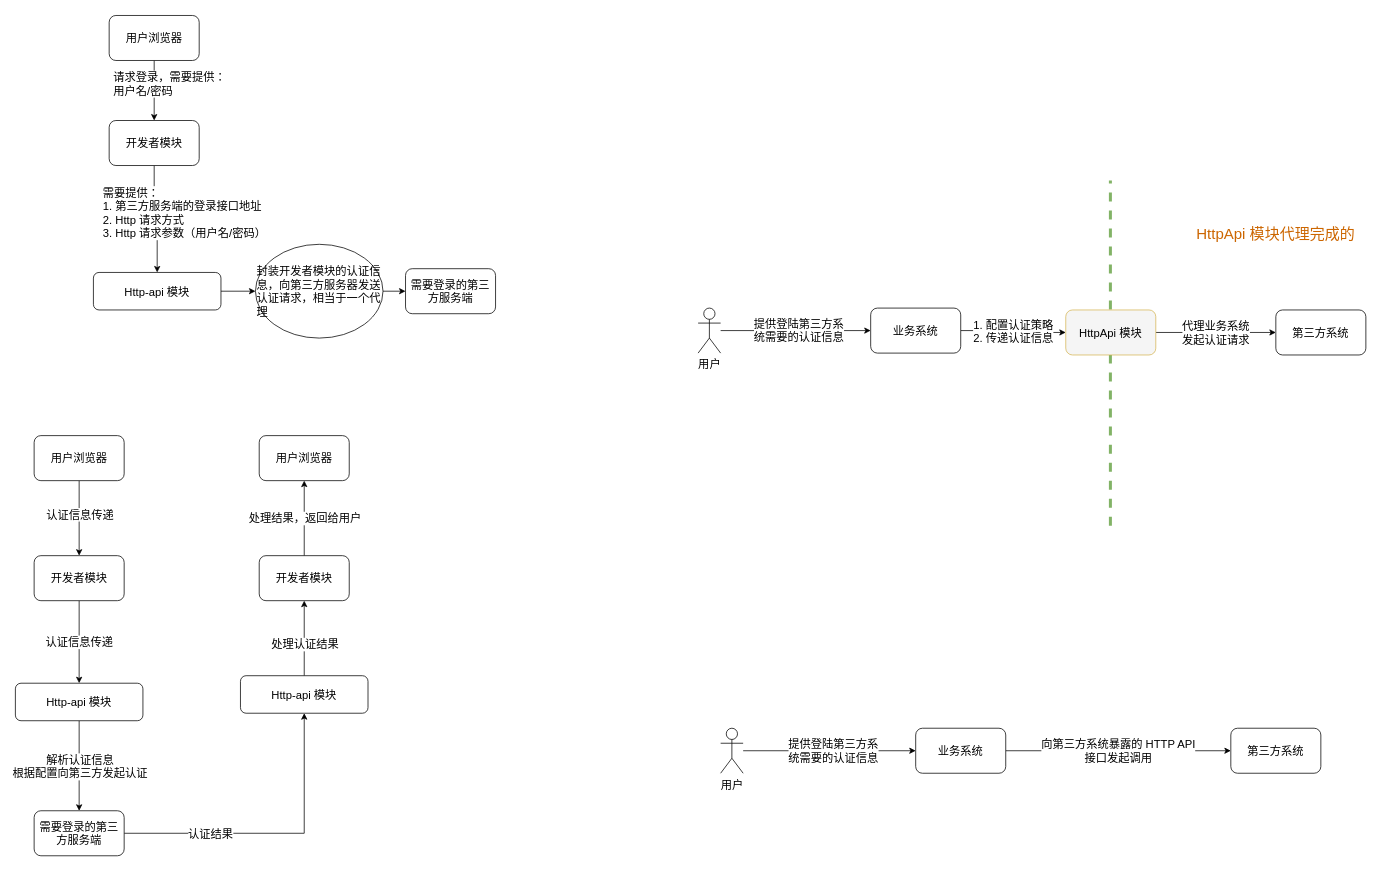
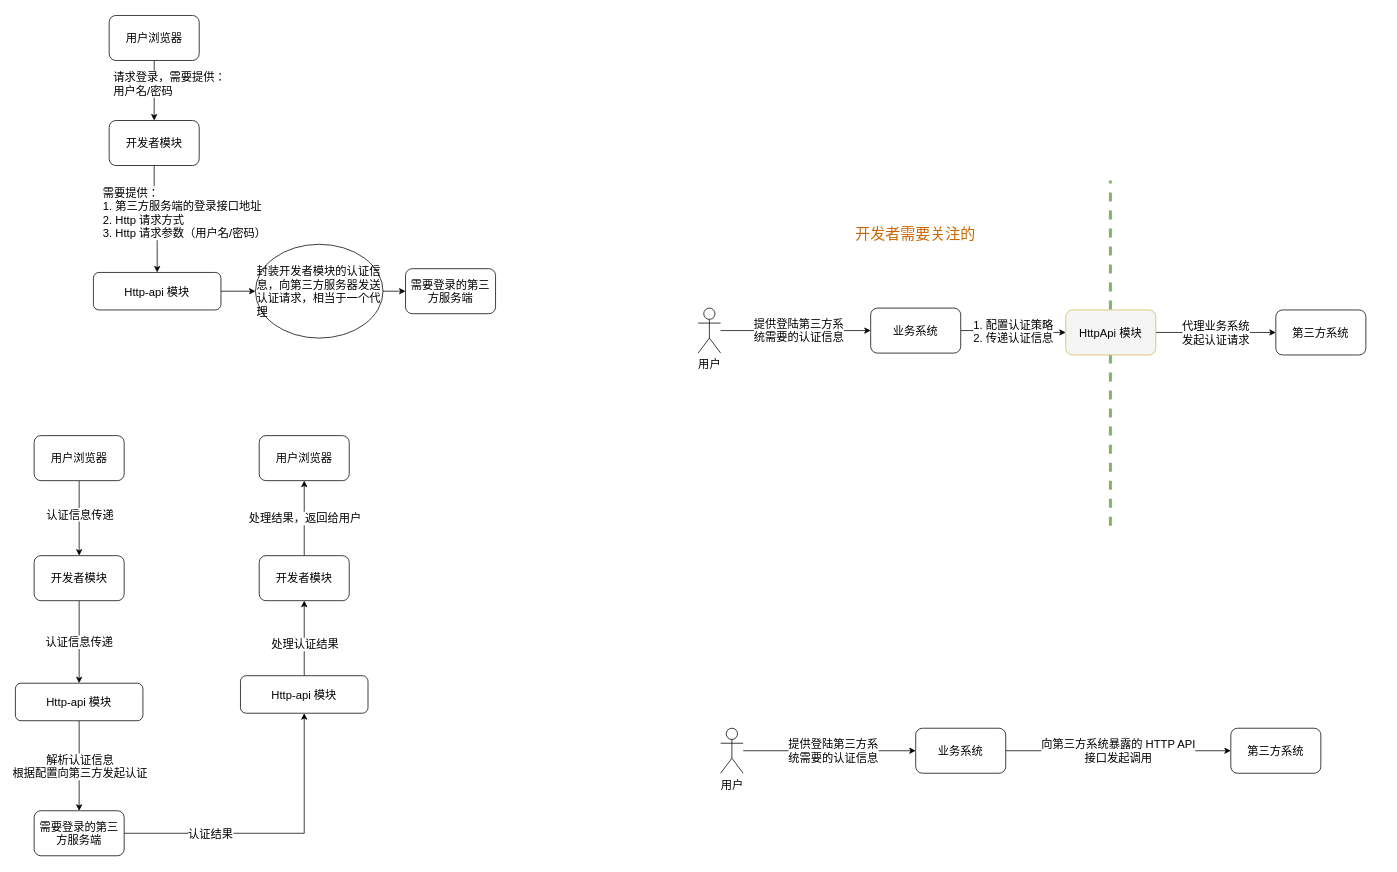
  <mxCell id="0" />
  <mxCell id="1" parent="0" />
  <mxCell id="2" value="" style="endArrow=none;dashed=1;html=1;strokeWidth=4;fontSize=15;fillColor=#d5e8d4;strokeColor=#82b366;" parent="1" edge="1"><mxGeometry width="50" height="50" relative="1" as="geometry"><mxPoint x="1479.5" y="700" as="sourcePoint" /><mxPoint x="1479.5" y="240" as="targetPoint" /></mxGeometry></mxCell>
  <mxCell id="3" style="edgeStyle=orthogonalEdgeStyle;rounded=0;orthogonalLoop=1;jettySize=auto;html=1;fontSize=15;" parent="1" source="5" target="7" edge="1"><mxGeometry relative="1" as="geometry" /></mxCell>
  <mxCell id="4" value="需要提供：&lt;br style=&quot;font-size: 15px;&quot;&gt;1. 第三方服务端的登录接口地址&lt;br style=&quot;font-size: 15px;&quot;&gt;2. Http 请求方式&lt;br style=&quot;font-size: 15px;&quot;&gt;3. Http 请求参数（用户名/密码）" style="edgeLabel;html=1;align=left;verticalAlign=middle;resizable=0;points=[];fontSize=15;" parent="3" vertex="1" connectable="0"><mxGeometry x="-0.154" relative="1" as="geometry"><mxPoint x="-70" as="offset" /></mxGeometry></mxCell>
  <mxCell id="5" value="开发者模块" style="rounded=1;whiteSpace=wrap;html=1;fontSize=15;" parent="1" vertex="1"><mxGeometry x="145" y="160" width="120" height="60" as="geometry" /></mxCell>
  <mxCell id="6" style="edgeStyle=orthogonalEdgeStyle;rounded=0;orthogonalLoop=1;jettySize=auto;html=1;entryX=0;entryY=0.5;entryDx=0;entryDy=0;fontSize=15;" parent="1" source="7" target="13" edge="1"><mxGeometry relative="1" as="geometry" /></mxCell>
  <mxCell id="7" value="Http-api 模块" style="rounded=1;whiteSpace=wrap;html=1;fontSize=15;" parent="1" vertex="1"><mxGeometry x="124" y="362.5" width="170" height="50" as="geometry" /></mxCell>
  <mxCell id="8" value="需要登录的第三方服务端" style="rounded=1;whiteSpace=wrap;html=1;fontSize=15;" parent="1" vertex="1"><mxGeometry x="540" y="357.5" width="120" height="60" as="geometry" /></mxCell>
  <mxCell id="9" style="edgeStyle=orthogonalEdgeStyle;rounded=0;orthogonalLoop=1;jettySize=auto;html=1;fontSize=15;" parent="1" source="11" target="5" edge="1"><mxGeometry relative="1" as="geometry" /></mxCell>
  <mxCell id="10" value="请求登录，需要提供：&lt;br style=&quot;font-size: 15px;&quot;&gt;用户名/密码" style="edgeLabel;html=1;align=left;verticalAlign=middle;resizable=0;points=[];fontSize=15;" parent="9" vertex="1" connectable="0"><mxGeometry x="-0.354" y="1" relative="1" as="geometry"><mxPoint x="-57" y="4" as="offset" /></mxGeometry></mxCell>
  <mxCell id="11" value="用户浏览器" style="rounded=1;whiteSpace=wrap;html=1;fontSize=15;" parent="1" vertex="1"><mxGeometry x="145" y="20" width="120" height="60" as="geometry" /></mxCell>
  <mxCell id="12" style="edgeStyle=orthogonalEdgeStyle;rounded=0;orthogonalLoop=1;jettySize=auto;html=1;exitX=1;exitY=0.5;exitDx=0;exitDy=0;entryX=0;entryY=0.5;entryDx=0;entryDy=0;fontSize=15;" parent="1" source="13" target="8" edge="1"><mxGeometry relative="1" as="geometry" /></mxCell>
  <mxCell id="13" value="&lt;font style=&quot;font-size: 15px;&quot;&gt;封装开发者模块的认证信息，向第三方服务器发送认证请求，相当于一个代理&lt;/font&gt;" style="ellipse;whiteSpace=wrap;html=1;align=left;fontSize=15;" parent="1" vertex="1"><mxGeometry x="340" y="325" width="170" height="125" as="geometry" /></mxCell>
  <mxCell id="14" style="edgeStyle=orthogonalEdgeStyle;rounded=0;orthogonalLoop=1;jettySize=auto;html=1;entryX=0.5;entryY=0;entryDx=0;entryDy=0;fontSize=15;" parent="1" source="16" target="18" edge="1"><mxGeometry relative="1" as="geometry" /></mxCell>
  <mxCell id="15" value="认证信息传递" style="edgeLabel;html=1;align=center;verticalAlign=middle;resizable=0;points=[];fontSize=15;" parent="14" vertex="1" connectable="0"><mxGeometry x="-0.399" y="-1" relative="1" as="geometry"><mxPoint x="1" y="14" as="offset" /></mxGeometry></mxCell>
  <mxCell id="16" value="用户浏览器" style="rounded=1;whiteSpace=wrap;html=1;fontSize=15;" parent="1" vertex="1"><mxGeometry x="45" y="580" width="120" height="60" as="geometry" /></mxCell>
  <mxCell id="17" value="&lt;font style=&quot;font-size: 15px&quot;&gt;认证信息传递&lt;/font&gt;" style="edgeStyle=orthogonalEdgeStyle;rounded=0;orthogonalLoop=1;jettySize=auto;html=1;" edge="1" parent="1" source="18" target="21"><mxGeometry relative="1" as="geometry" /></mxCell>
  <mxCell id="18" value="开发者模块" style="rounded=1;whiteSpace=wrap;html=1;fontSize=15;" parent="1" vertex="1"><mxGeometry x="45" y="740" width="120" height="60" as="geometry" /></mxCell>
  <mxCell id="19" style="edgeStyle=orthogonalEdgeStyle;rounded=0;orthogonalLoop=1;jettySize=auto;html=1;fontSize=15;" parent="1" source="21" target="24" edge="1"><mxGeometry relative="1" as="geometry" /></mxCell>
  <mxCell id="20" value="解析认证信息&lt;br&gt;根据配置向第三方发起认证" style="edgeLabel;html=1;align=center;verticalAlign=middle;resizable=0;points=[];fontSize=15;" parent="19" vertex="1" connectable="0"><mxGeometry x="-0.199" y="1" relative="1" as="geometry"><mxPoint x="-1" y="12" as="offset" /></mxGeometry></mxCell>
  <mxCell id="21" value="Http-api 模块" style="rounded=1;whiteSpace=wrap;html=1;fontSize=15;" parent="1" vertex="1"><mxGeometry x="20" y="910" width="170" height="50" as="geometry" /></mxCell>
  <mxCell id="22" style="edgeStyle=orthogonalEdgeStyle;rounded=0;orthogonalLoop=1;jettySize=auto;html=1;exitX=1;exitY=0.5;exitDx=0;exitDy=0;entryX=0.5;entryY=1;entryDx=0;entryDy=0;fontSize=15;" parent="1" source="24" target="27" edge="1"><mxGeometry relative="1" as="geometry"><mxPoint x="605" y="980" as="targetPoint" /></mxGeometry></mxCell>
  <mxCell id="23" value="认证结果" style="edgeLabel;html=1;align=center;verticalAlign=middle;resizable=0;points=[];fontSize=15;" parent="22" vertex="1" connectable="0"><mxGeometry x="-0.193" relative="1" as="geometry"><mxPoint x="-47" as="offset" /></mxGeometry></mxCell>
  <mxCell id="24" value="需要登录的第三方服务端" style="rounded=1;whiteSpace=wrap;html=1;fontSize=15;" parent="1" vertex="1"><mxGeometry x="45" y="1080" width="120" height="60" as="geometry" /></mxCell>
  <mxCell id="25" value="" style="edgeStyle=orthogonalEdgeStyle;rounded=0;orthogonalLoop=1;jettySize=auto;html=1;fontSize=15;" parent="1" source="27" target="30" edge="1"><mxGeometry x="-0.417" relative="1" as="geometry"><mxPoint x="405" y="840" as="targetPoint" /><mxPoint as="offset" /></mxGeometry></mxCell>
  <mxCell id="26" value="处理认证结果" style="edgeLabel;html=1;align=center;verticalAlign=middle;resizable=0;points=[];fontSize=15;" parent="25" vertex="1" connectable="0"><mxGeometry x="0.665" y="-1" relative="1" as="geometry"><mxPoint x="-1" y="40" as="offset" /></mxGeometry></mxCell>
  <mxCell id="27" value="Http-api 模块" style="rounded=1;whiteSpace=wrap;html=1;fontSize=15;" parent="1" vertex="1"><mxGeometry x="320" y="900" width="170" height="50" as="geometry" /></mxCell>
  <mxCell id="28" style="edgeStyle=orthogonalEdgeStyle;rounded=0;orthogonalLoop=1;jettySize=auto;html=1;entryX=0.5;entryY=1;entryDx=0;entryDy=0;fontSize=15;" parent="1" source="30" target="31" edge="1"><mxGeometry relative="1" as="geometry"><mxPoint x="390" y="590" as="targetPoint" /></mxGeometry></mxCell>
  <mxCell id="29" value="处理结果，返回给用户" style="edgeLabel;html=1;align=center;verticalAlign=middle;resizable=0;points=[];fontSize=15;" parent="28" vertex="1" connectable="0"><mxGeometry x="0.183" relative="1" as="geometry"><mxPoint y="8" as="offset" /></mxGeometry></mxCell>
  <mxCell id="30" value="开发者模块" style="rounded=1;whiteSpace=wrap;html=1;fontSize=15;" parent="1" vertex="1"><mxGeometry x="345" y="740" width="120" height="60" as="geometry" /></mxCell>
  <mxCell id="31" value="用户浏览器" style="rounded=1;whiteSpace=wrap;html=1;fontSize=15;" parent="1" vertex="1"><mxGeometry x="345" y="580" width="120" height="60" as="geometry" /></mxCell>
  <mxCell id="32" value="提供登陆第三方系&lt;br style=&quot;font-size: 15px;&quot;&gt;统需要的认证信息" style="edgeStyle=orthogonalEdgeStyle;rounded=0;orthogonalLoop=1;jettySize=auto;html=1;entryX=0;entryY=0.5;entryDx=0;entryDy=0;fontSize=15;" parent="1" source="33" target="35" edge="1"><mxGeometry x="0.043" relative="1" as="geometry"><mxPoint as="offset" /></mxGeometry></mxCell>
  <mxCell id="33" value="用户" style="shape=umlActor;verticalLabelPosition=bottom;verticalAlign=top;html=1;outlineConnect=0;fontSize=15;" parent="1" vertex="1"><mxGeometry x="930" y="410" width="30" height="60" as="geometry" /></mxCell>
  <mxCell id="34" value="1. 配置认证策略&lt;br style=&quot;font-size: 15px;&quot;&gt;2. 传递认证信息" style="edgeStyle=orthogonalEdgeStyle;rounded=0;orthogonalLoop=1;jettySize=auto;html=1;entryX=0;entryY=0.5;entryDx=0;entryDy=0;fontSize=15;" parent="1" source="35" target="37" edge="1"><mxGeometry relative="1" as="geometry" /></mxCell>
  <mxCell id="35" value="业务系统" style="rounded=1;whiteSpace=wrap;html=1;fontSize=15;" parent="1" vertex="1"><mxGeometry x="1160" y="410" width="120" height="60" as="geometry" /></mxCell>
  <mxCell id="36" value="代理业务系统&lt;br style=&quot;font-size: 15px&quot;&gt;发起认证请求" style="edgeStyle=orthogonalEdgeStyle;rounded=0;orthogonalLoop=1;jettySize=auto;html=1;fontSize=15;" parent="1" source="37" target="38" edge="1"><mxGeometry relative="1" as="geometry" /></mxCell>
  <mxCell id="37" value="HttpApi 模块" style="rounded=1;whiteSpace=wrap;html=1;fontSize=15;fillColor=#f5f5f5;strokeColor=#d6b656;" parent="1" vertex="1"><mxGeometry x="1420" y="412.5" width="120" height="60" as="geometry" /></mxCell>
  <mxCell id="38" value="第三方系统" style="whiteSpace=wrap;html=1;rounded=1;fontSize=15;" parent="1" vertex="1"><mxGeometry x="1700" y="412.5" width="120" height="60" as="geometry" /></mxCell>
- <mxCell id="40" value="HttpApi 模块代理完成的" style="text;html=1;strokeColor=none;fillColor=none;align=center;verticalAlign=middle;whiteSpace=wrap;rounded=0;fontSize=20;fontColor=#CC6600;" parent="1" vertex="1"><mxGeometry x="1560" y="280" width="280" height="60" as="geometry" /></mxCell>
+ <mxCell id="39" value="开发者需要关注的" style="text;html=1;strokeColor=none;fillColor=none;align=center;verticalAlign=middle;whiteSpace=wrap;rounded=0;fontSize=20;fontColor=#CC6600;" parent="1" vertex="1"><mxGeometry x="1115" y="280" width="210" height="60" as="geometry" /></mxCell>
  <mxCell id="41" value="提供登陆第三方系&lt;br style=&quot;font-size: 15px;&quot;&gt;统需要的认证信息" style="edgeStyle=orthogonalEdgeStyle;rounded=0;orthogonalLoop=1;jettySize=auto;html=1;entryX=0;entryY=0.5;entryDx=0;entryDy=0;fontSize=15;" parent="1" source="42" target="44" edge="1"><mxGeometry x="0.043" relative="1" as="geometry"><mxPoint as="offset" /></mxGeometry></mxCell>
  <mxCell id="42" value="用户" style="shape=umlActor;verticalLabelPosition=bottom;verticalAlign=top;html=1;outlineConnect=0;fontSize=15;" parent="1" vertex="1"><mxGeometry x="960" y="970" width="30" height="60" as="geometry" /></mxCell>
  <mxCell id="43" value="向第三方系统暴露的 HTTP API &lt;br&gt;接口发起调用" style="edgeStyle=orthogonalEdgeStyle;rounded=0;orthogonalLoop=1;jettySize=auto;html=1;fontSize=15;" parent="1" source="44" target="45" edge="1"><mxGeometry relative="1" as="geometry"><mxPoint x="1450" y="1002.5" as="targetPoint" /></mxGeometry></mxCell>
  <mxCell id="44" value="业务系统" style="rounded=1;whiteSpace=wrap;html=1;fontSize=15;" parent="1" vertex="1"><mxGeometry x="1220" y="970" width="120" height="60" as="geometry" /></mxCell>
  <mxCell id="45" value="第三方系统" style="whiteSpace=wrap;html=1;rounded=1;fontSize=15;" parent="1" vertex="1"><mxGeometry x="1640" y="970" width="120" height="60" as="geometry" /></mxCell>
